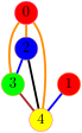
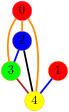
  graph {
    splines=true
    node [color=darkorange fillcolor=red fixedsize=true fontname="Latin Modern Math" fontsize=42 penwidth=1 shape=circle style=filled]
    edge [color=darkorange penwidth=6 style=bold]
    0 [color=deeppink height=0.91667 width=0.91667]
    2 [fillcolor=blue height=0.91667 width=0.91667]
    3 [fillcolor=green height=0.91667 width=0.91667]
-   4 [color=deeppink fillcolor=yellow height=0.91667 width=0.91667]
+   4 [fillcolor=yellow height=0.91667 width=0.91667]
    1 [height=0.91667 width=0.91667]
    0 -- 2
    0 -- 3
    0 -- 4
    2 -- 3 [color=blue]
    2 -- 4 [color=black]
    3 -- 4 [color=brown]
    1 -- 4 [color=blue]
  }
